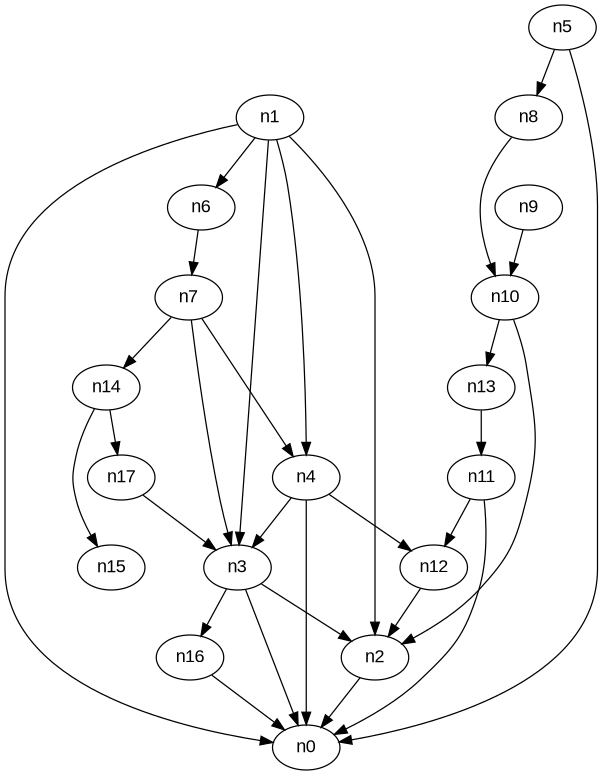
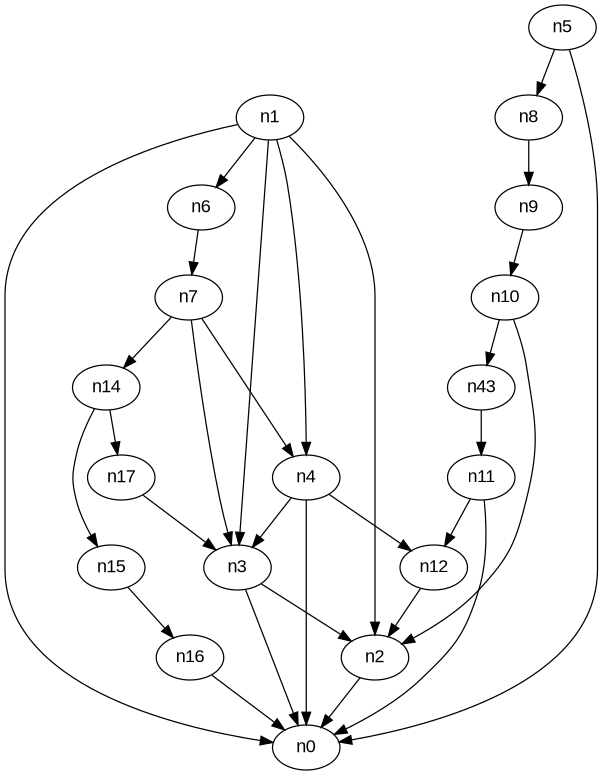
  digraph {
    fontname="Liberation Sans"
    node [fontname="Liberation Sans"]
    edge [fontname="Liberation Sans"]
    n1
    n0
    n2
    n3
    n4
    n6
    n12
    n7
    n5
    n8
    n14
    n9
    n10
    n15
    n17
    n16
-   n13
+   n13 [label=n43]
    n11
    n1 -> n0
    n1 -> n2
    n1 -> n3
    n1 -> n4
    n1 -> n6
    n2 -> n0
    n3 -> n0
    n3 -> n2
    n4 -> n0
    n4 -> n3
    n4 -> n12
    n6 -> n7
    n12 -> n2
    n7 -> n3
    n7 -> n4
    n7 -> n14
    n5 -> n0
    n5 -> n8
-   n8 -> n10
+   n8 -> n9
    n14 -> n15
    n14 -> n17
    n9 -> n10
    n10 -> n2
    n10 -> n13
-   n3 -> n16
+   n15 -> n16
    n17 -> n3
    n16 -> n0
    n13 -> n11
    n11 -> n0
    n11 -> n12
  }
